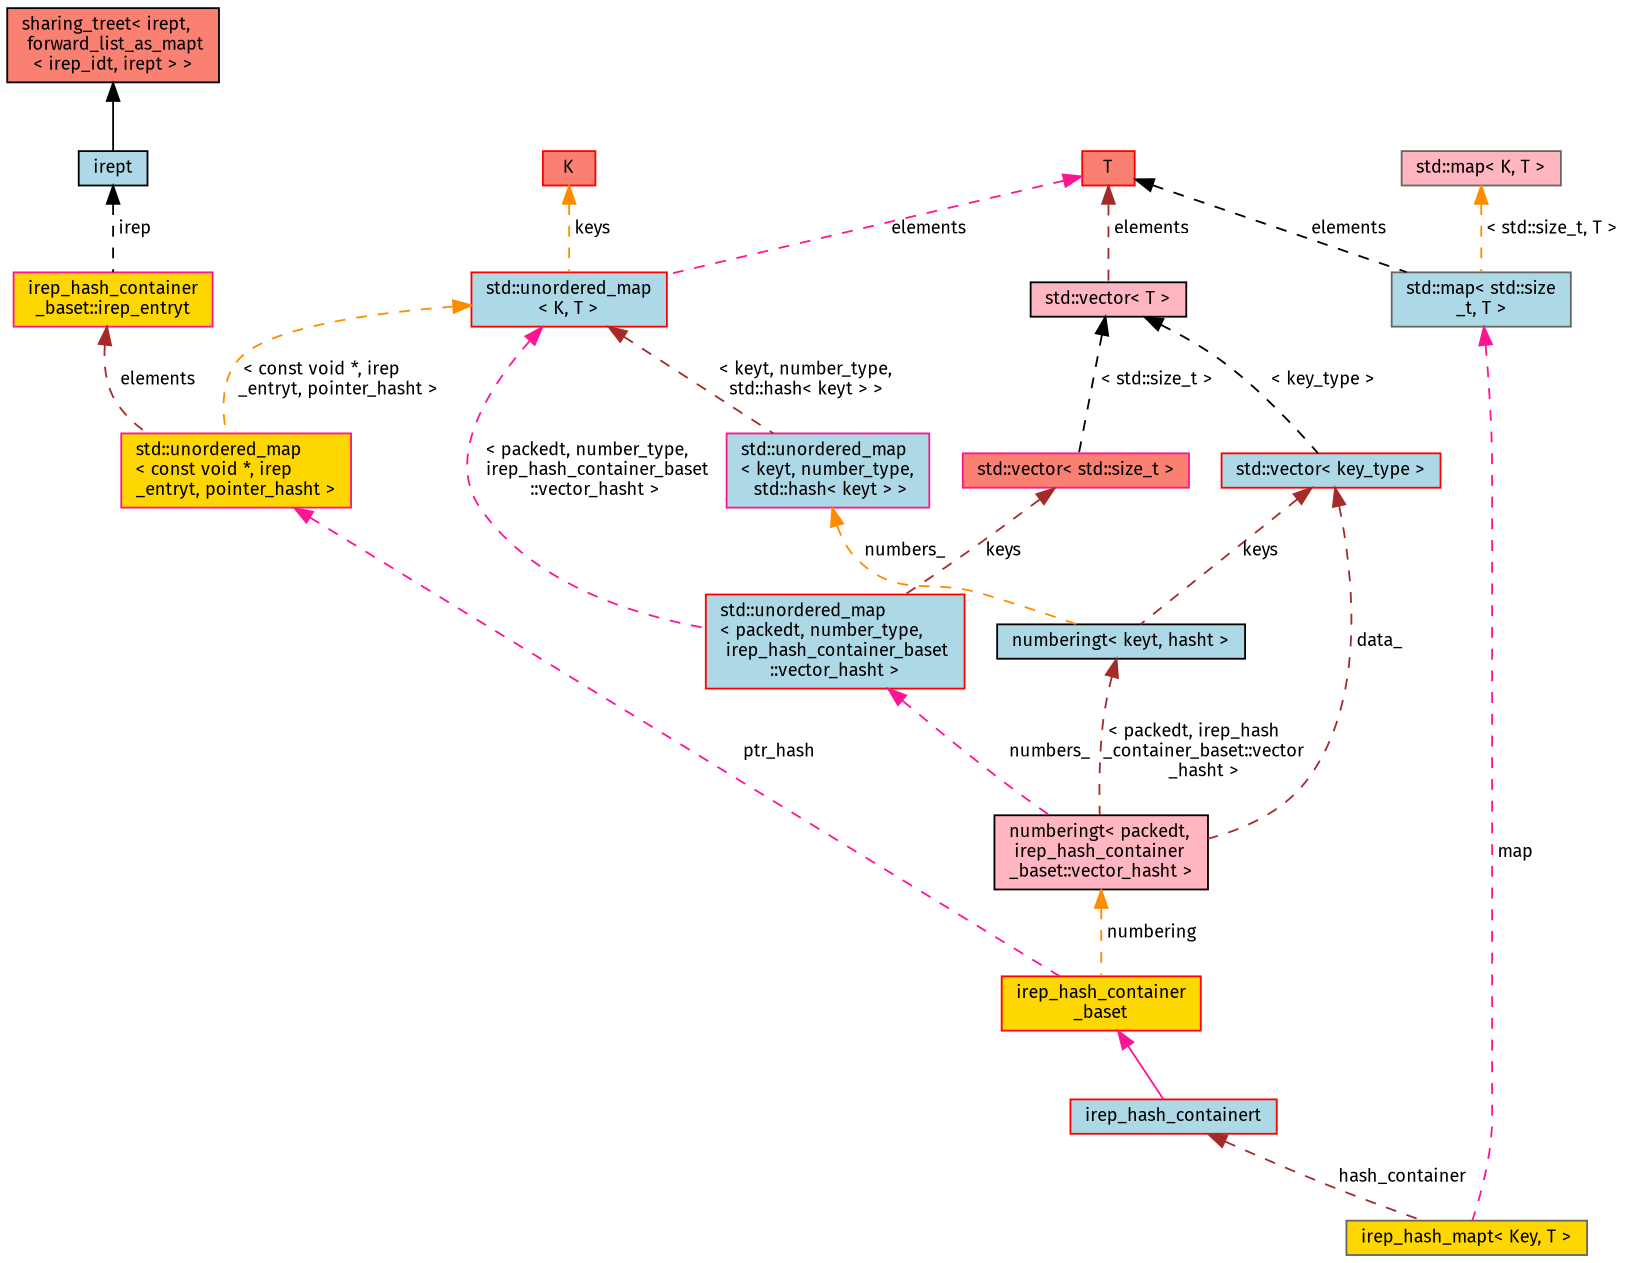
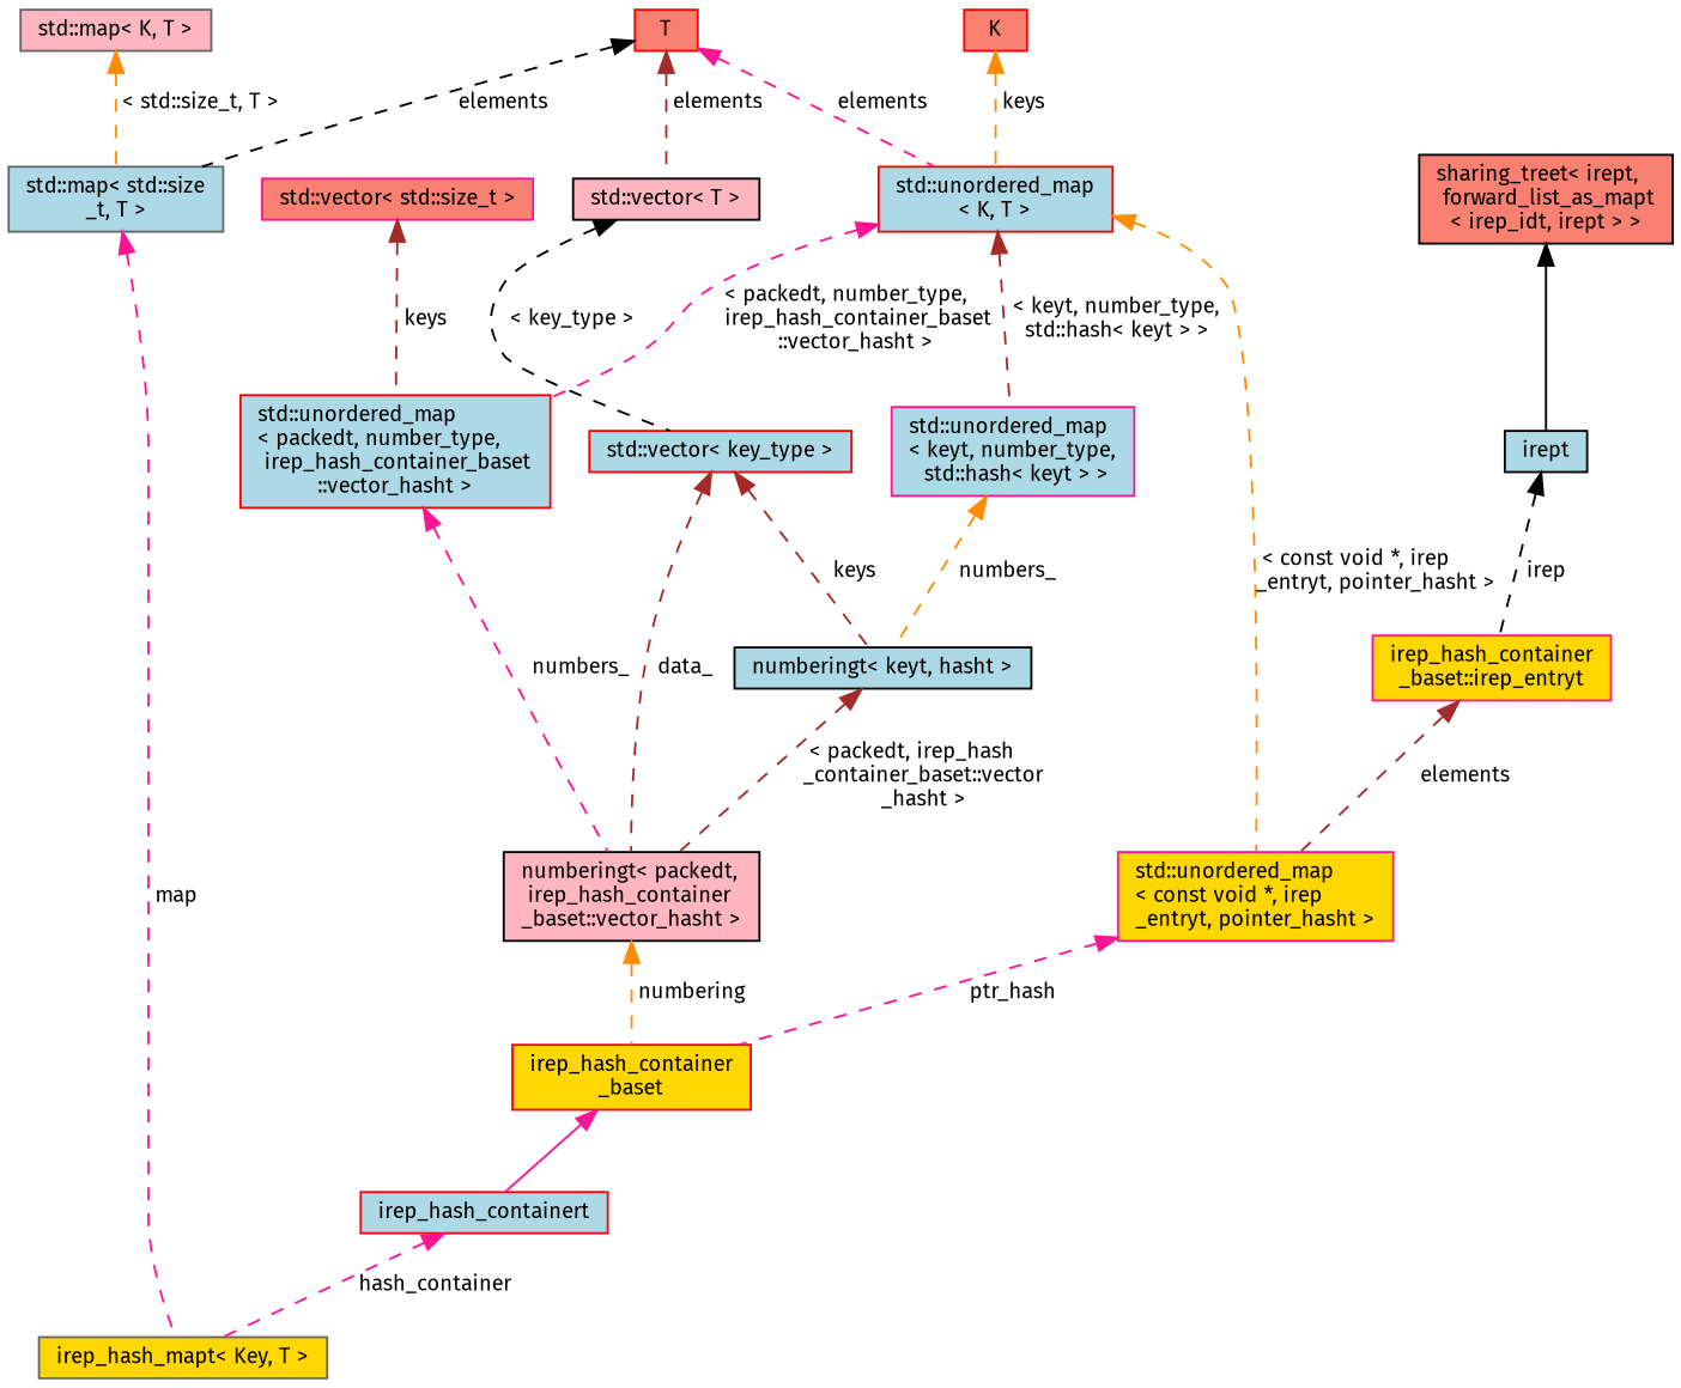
  digraph {
    fontname="Fira Sans"
    rankdir=TB
    node [color=red fillcolor=lightblue fontname="Fira Sans" fontsize=10 shape=record style=filled]
    edge [color=deeppink dir=back fontname="Fira Sans" fontsize=10 labelfontname=Helvetica labelfontsize=10 style=dashed]
    n1 [color=gray40 fillcolor=gold fontcolor=black height=0.2 label="irep_hash_mapt\< Key, T \>" width=0.4]
    n2 [height=0.2 label=irep_hash_containert width=0.4]
    n3 [fillcolor=gold height=0.2 label="irep_hash_container\l_baset" width=0.4]
    n4 [color=black fillcolor=lightpink height=0.2 label="numberingt\< packedt,\l irep_hash_container\l_baset::vector_hasht \>" width=0.4]
    n5 [height=0.2 label="std::unordered_map\l\< packedt, number_type,\l irep_hash_container_baset\l::vector_hasht \>" width=0.4]
    n6 [color=deeppink fillcolor=salmon height=0.2 label="std::vector\< std::size_t \>" width=0.4]
    n7 [color=black fillcolor=lightpink height=0.2 label="std::vector\< T \>" width=0.4]
    n8 [height=0.2 label="std::vector\< key_type \>" width=0.4]
    n9 [color=black height=0.2 label="numberingt\< keyt, hasht \>" width=0.4]
    n10 [fillcolor=salmon height=0.2 label=T width=0.4]
    n11 [height=0.2 label="std::unordered_map\l\< K, T \>" width=0.4]
    n12 [color=gray40 height=0.2 label="std::map\< std::size\l_t, T \>" width=0.4]
    n13 [color=deeppink height=0.2 label="std::unordered_map\l\< keyt, number_type,\l std::hash\< keyt \> \>" width=0.4]
    n14 [color=deeppink fillcolor=gold height=0.2 label="std::unordered_map\l\< const void *, irep\l_entryt, pointer_hasht \>" width=0.4]
    n15 [color=gray40 fillcolor=lightpink height=0.2 label="std::map\< K, T \>" width=0.4]
    n16 [fillcolor=salmon height=0.2 label=K width=0.4]
    n17 [color=deeppink fillcolor=gold height=0.2 label="irep_hash_container\l_baset::irep_entryt" width=0.4]
    n18 [color=black height=0.2 label=irept width=0.4]
    n19 [color=black fillcolor=salmon height=0.2 label="sharing_treet\< irept,\l forward_list_as_mapt\l\< irep_idt, irept \> \>" width=0.4]
-   n2 -> n1 [color=brown label=" hash_container"]
+   n2 -> n1 [label=" hash_container"]
    n3 -> n2 [style=solid]
    n4 -> n3 [color=darkorange label=" numbering"]
    n5 -> n4 [label=" numbers_"]
    n6 -> n5 [color=brown label=" keys"]
-   n7 -> n6 [color=black label=" \< std::size_t \>"]
    n7 -> n8 [color=black label=" \< key_type \>"]
    n8 -> n4 [color=brown label=" data_"]
    n8 -> n9 [color=brown label=" keys"]
    n9 -> n4 [color=brown label=" \< packedt, irep_hash\l_container_baset::vector\l_hasht \>"]
    n10 -> n7 [color=brown label=" elements"]
    n10 -> n11 [label=" elements"]
    n10 -> n12 [color=black label=" elements"]
    n11 -> n5 [label=" \< packedt, number_type,\l irep_hash_container_baset\l::vector_hasht \>"]
    n11 -> n13 [color=brown label=" \< keyt, number_type,\l std::hash\< keyt \> \>"]
    n11 -> n14 [color=darkorange label=" \< const void *, irep\l_entryt, pointer_hasht \>"]
    n12 -> n1 [label=" map"]
    n13 -> n9 [color=darkorange label=" numbers_"]
    n14 -> n3 [label=" ptr_hash"]
    n15 -> n12 [color=darkorange label=" \< std::size_t, T \>"]
    n16 -> n11 [color=darkorange label=" keys"]
    n17 -> n14 [color=brown label=" elements"]
    n18 -> n17 [color=black label=" irep"]
    n19 -> n18 [color=black style=solid]
  }
